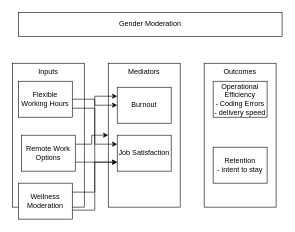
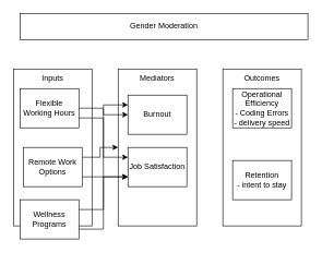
  <mxCell id="0" />
  <mxCell id="1" parent="0" />
  <mxCell id="2" value="Inputs" style="rounded=0;whiteSpace=wrap;html=1;verticalAlign=top;" vertex="1" parent="1"><mxGeometry x="20" y="105" width="120" height="240" as="geometry" /></mxCell>
  <mxCell id="3" value="Mediators" style="rounded=0;whiteSpace=wrap;html=1;verticalAlign=top;" vertex="1" parent="1"><mxGeometry x="180" y="105" width="120" height="240" as="geometry" /></mxCell>
  <mxCell id="4" value="Outcomes" style="rounded=0;whiteSpace=wrap;html=1;verticalAlign=top;" vertex="1" parent="1"><mxGeometry x="340" y="105" width="120" height="240" as="geometry" /></mxCell>
  <mxCell id="5" value="Gender Moderation" style="rounded=0;whiteSpace=wrap;html=1;" vertex="1" parent="1"><mxGeometry x="30" y="20" width="440" height="40" as="geometry" /></mxCell>
  <mxCell id="6" style="edgeStyle=orthogonalEdgeStyle;rounded=0;orthogonalLoop=1;jettySize=auto;html=1;exitX=1;exitY=0.5;exitDx=0;exitDy=0;entryX=0;entryY=0.5;entryDx=0;entryDy=0;" edge="1" parent="1" source="8" target="15"><mxGeometry relative="1" as="geometry" /></mxCell>
  <mxCell id="7" style="edgeStyle=orthogonalEdgeStyle;rounded=0;orthogonalLoop=1;jettySize=auto;html=1;exitX=1;exitY=0.75;exitDx=0;exitDy=0;entryX=0;entryY=0.25;entryDx=0;entryDy=0;" edge="1" parent="1" source="8" target="16"><mxGeometry relative="1" as="geometry" /></mxCell>
  <mxCell id="8" value="Flexible Working Hours" style="rounded=0;whiteSpace=wrap;html=1;" vertex="1" parent="1"><mxGeometry x="30" y="135" width="90" height="60" as="geometry" /></mxCell>
  <mxCell id="9" style="edgeStyle=orthogonalEdgeStyle;rounded=0;orthogonalLoop=1;jettySize=auto;html=1;exitX=1;exitY=0.25;exitDx=0;exitDy=0;" edge="1" parent="1" source="11" target="3"><mxGeometry relative="1" as="geometry" /></mxCell>
  <mxCell id="10" style="edgeStyle=orthogonalEdgeStyle;rounded=0;orthogonalLoop=1;jettySize=auto;html=1;exitX=1;exitY=0.75;exitDx=0;exitDy=0;entryX=0;entryY=0.75;entryDx=0;entryDy=0;" edge="1" parent="1" source="11" target="16"><mxGeometry relative="1" as="geometry" /></mxCell>
  <mxCell id="11" value="Remote Work Options" style="rounded=0;whiteSpace=wrap;html=1;" vertex="1" parent="1"><mxGeometry x="35" y="225" width="90" height="60" as="geometry" /></mxCell>
  <mxCell id="12" style="edgeStyle=orthogonalEdgeStyle;rounded=0;orthogonalLoop=1;jettySize=auto;html=1;exitX=1;exitY=0.25;exitDx=0;exitDy=0;entryX=0;entryY=0.25;entryDx=0;entryDy=0;" edge="1" parent="1" source="14" target="15"><mxGeometry relative="1" as="geometry" /></mxCell>
  <mxCell id="13" style="edgeStyle=orthogonalEdgeStyle;rounded=0;orthogonalLoop=1;jettySize=auto;html=1;exitX=1;exitY=0.75;exitDx=0;exitDy=0;entryX=0;entryY=0.75;entryDx=0;entryDy=0;" edge="1" parent="1" source="14" target="16"><mxGeometry relative="1" as="geometry" /></mxCell>
- <mxCell id="14" value="Wellness Moderation" style="rounded=0;whiteSpace=wrap;html=1;" vertex="1" parent="1"><mxGeometry x="30" y="305" width="90" height="60" as="geometry" /></mxCell>
+ <mxCell id="14" value="Wellness Programs" style="rounded=0;whiteSpace=wrap;html=1;" vertex="1" parent="1"><mxGeometry x="30" y="305" width="90" height="60" as="geometry" /></mxCell>
  <mxCell id="15" value="Burnout" style="rounded=0;whiteSpace=wrap;html=1;" vertex="1" parent="1"><mxGeometry x="195" y="145" width="90" height="60" as="geometry" /></mxCell>
  <mxCell id="16" value="Job Satisfaction" style="rounded=0;whiteSpace=wrap;html=1;" vertex="1" parent="1"><mxGeometry x="195" y="225" width="90" height="60" as="geometry" /></mxCell>
  <mxCell id="17" value="Operational Efficiency&lt;div&gt;- Coding Errors&lt;/div&gt;&lt;div&gt;- delivery speed&lt;/div&gt;" style="rounded=0;whiteSpace=wrap;html=1;" vertex="1" parent="1"><mxGeometry x="355" y="135" width="90" height="60" as="geometry" /></mxCell>
  <mxCell id="18" value="Retention&lt;div&gt;- intent to stay&lt;/div&gt;" style="rounded=0;whiteSpace=wrap;html=1;" vertex="1" parent="1"><mxGeometry x="355" y="245" width="90" height="60" as="geometry" /></mxCell>
